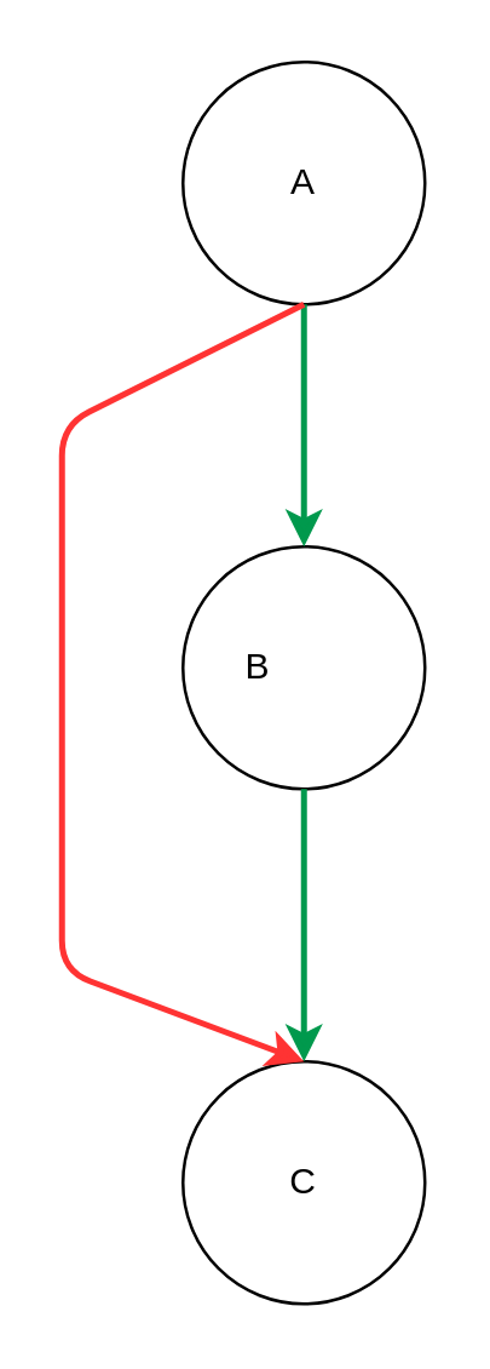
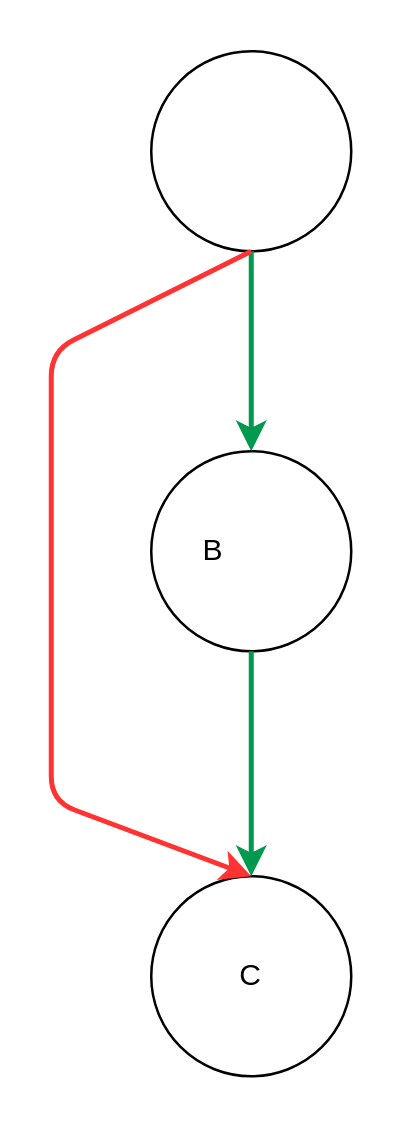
  <mxCell id="0" />
  <mxCell id="1" parent="0" />
  <mxCell id="2" value="" style="ellipse;whiteSpace=wrap;html=1;aspect=fixed;" vertex="1" parent="1"><mxGeometry x="60" y="20" width="80" height="80" as="geometry" /></mxCell>
  <mxCell id="3" value="" style="ellipse;whiteSpace=wrap;html=1;aspect=fixed;" vertex="1" parent="1"><mxGeometry x="60" y="180" width="80" height="80" as="geometry" /></mxCell>
  <mxCell id="4" value="" style="ellipse;whiteSpace=wrap;html=1;aspect=fixed;" vertex="1" parent="1"><mxGeometry x="60" y="350" width="80" height="80" as="geometry" /></mxCell>
  <mxCell id="5" value="" style="endArrow=classic;html=1;strokeWidth=2;exitX=0.5;exitY=1;exitDx=0;exitDy=0;entryX=0.5;entryY=0;entryDx=0;entryDy=0;fillColor=#008a00;strokeColor=#00994D;" edge="1" parent="1" source="2" target="3"><mxGeometry width="50" height="50" relative="1" as="geometry"><mxPoint x="120" y="270" as="sourcePoint" /><mxPoint x="170" y="220" as="targetPoint" /></mxGeometry></mxCell>
  <mxCell id="6" value="" style="endArrow=classic;html=1;strokeWidth=2;exitX=0.5;exitY=1;exitDx=0;exitDy=0;fillColor=#008a00;strokeColor=#00994D;" edge="1" parent="1" source="3" target="4"><mxGeometry width="50" height="50" relative="1" as="geometry"><mxPoint x="110" y="110" as="sourcePoint" /><mxPoint x="110" y="190" as="targetPoint" /></mxGeometry></mxCell>
  <mxCell id="7" value="" style="endArrow=classic;html=1;strokeWidth=2;exitX=0.5;exitY=1;exitDx=0;exitDy=0;fillColor=#008a00;strokeColor=#FF3333;" edge="1" parent="1" source="2"><mxGeometry width="50" height="50" relative="1" as="geometry"><mxPoint x="110" y="270" as="sourcePoint" /><mxPoint x="100" y="350" as="targetPoint" /><Array as="points"><mxPoint x="20" y="140" /><mxPoint x="20" y="240" /><mxPoint x="20" y="320" /></Array></mxGeometry></mxCell>
- <mxCell id="8" value="A" style="text;html=1;strokeColor=none;fillColor=none;align=center;verticalAlign=middle;whiteSpace=wrap;rounded=0;" vertex="1" parent="1"><mxGeometry x="80" y="50" width="40" height="20" as="geometry" /></mxCell>
  <mxCell id="9" value="B" style="text;html=1;strokeColor=none;fillColor=none;align=center;verticalAlign=middle;whiteSpace=wrap;rounded=0;" vertex="1" parent="1"><mxGeometry x="65" y="210" width="40" height="20" as="geometry" /></mxCell>
  <mxCell id="10" value="C" style="text;html=1;strokeColor=none;fillColor=none;align=center;verticalAlign=middle;whiteSpace=wrap;rounded=0;" vertex="1" parent="1"><mxGeometry x="80" y="380" width="40" height="20" as="geometry" /></mxCell>
